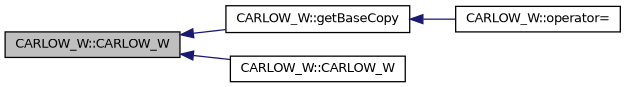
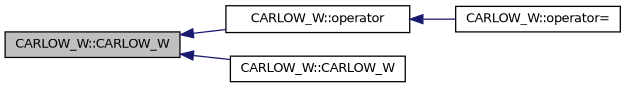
  digraph {
    rankdir=LR
    node [color=black fillcolor=white fontname=Helvetica fontsize=10 shape=record style=filled]
    edge [color=midnightblue dir=back fontname=Helvetica fontsize=10 labelfontname=Helvetica labelfontsize=10 style=solid]
    n1 [fillcolor=grey75 fontcolor=black height=0.2 label="CARLOW_W::CARLOW_W" width=0.4]
-   n2 [height=0.2 label="CARLOW_W::getBaseCopy" width=0.4]
+   n2 [height=0.2 label="CARLOW_W::operator" width=0.4]
    n3 [height=0.2 label="CARLOW_W::CARLOW_W" width=0.4]
    n4 [height=0.2 label="CARLOW_W::operator=" width=0.4]
    n1 -> n2
    n1 -> n3
    n2 -> n4
  }
